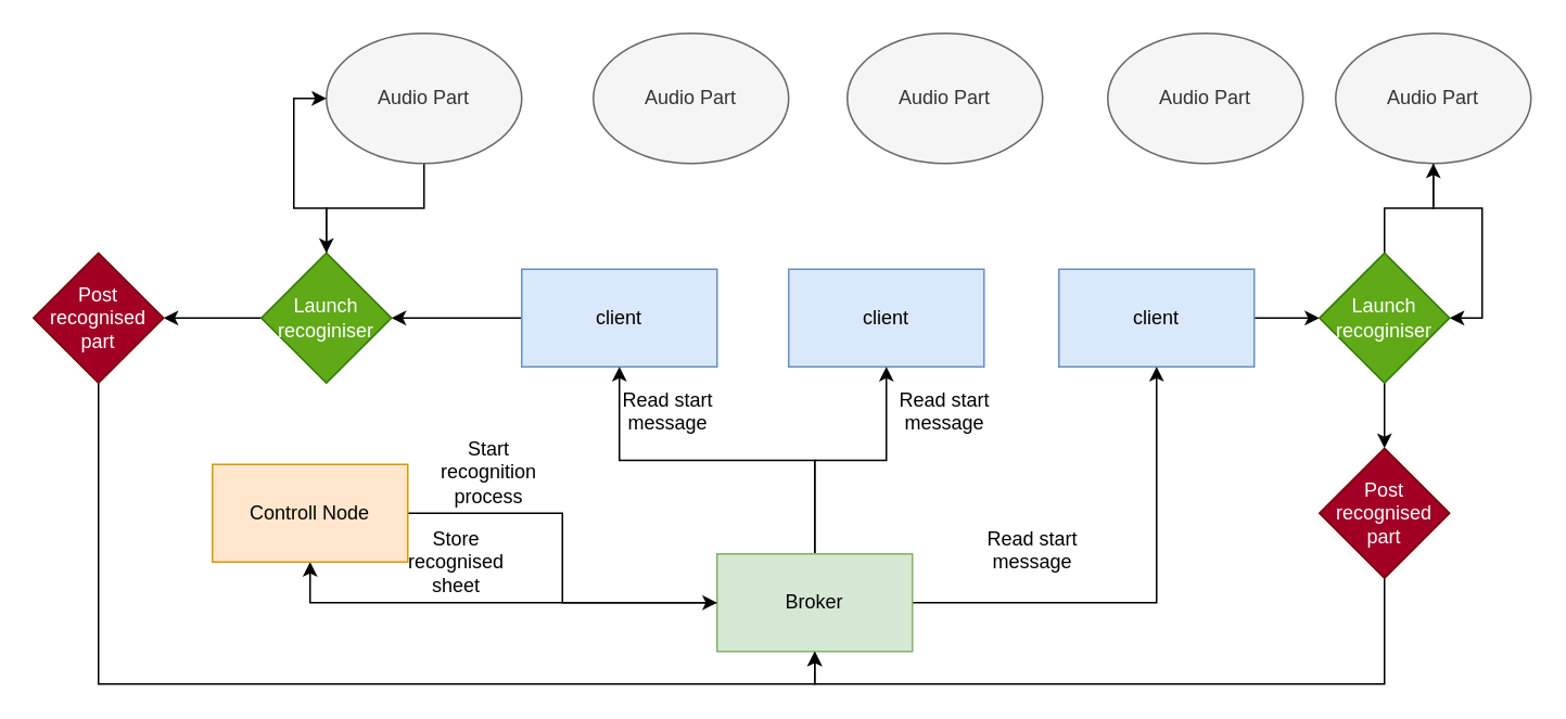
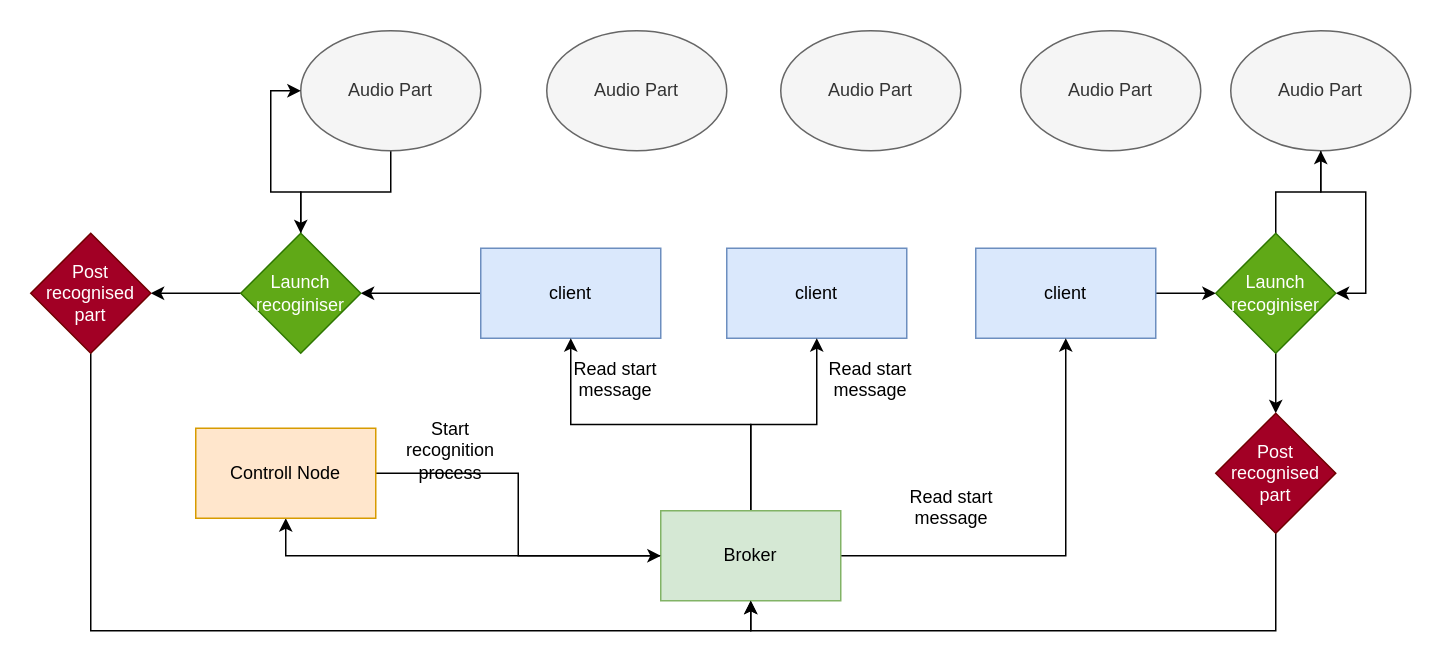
  <mxCell id="0" />
  <mxCell id="1" parent="0" />
  <mxCell id="2" style="edgeStyle=orthogonalEdgeStyle;rounded=0;orthogonalLoop=1;jettySize=auto;html=1;" parent="1" source="3" target="27" edge="1"><mxGeometry relative="1" as="geometry"><mxPoint x="250" y="195" as="targetPoint" /></mxGeometry></mxCell>
  <mxCell id="3" value="client" style="rounded=0;whiteSpace=wrap;html=1;fillColor=#dae8fc;strokeColor=#6c8ebf;" parent="1" vertex="1"><mxGeometry x="320" y="165" width="120" height="60" as="geometry" /></mxCell>
  <mxCell id="4" style="edgeStyle=orthogonalEdgeStyle;rounded=0;orthogonalLoop=1;jettySize=auto;html=1;entryX=0;entryY=0.5;entryDx=0;entryDy=0;" parent="1" source="5" target="30" edge="1"><mxGeometry relative="1" as="geometry" /></mxCell>
  <mxCell id="5" value="client" style="rounded=0;whiteSpace=wrap;html=1;fillColor=#dae8fc;strokeColor=#6c8ebf;" parent="1" vertex="1"><mxGeometry x="650" y="165" width="120" height="60" as="geometry" /></mxCell>
  <mxCell id="6" value="client" style="rounded=0;whiteSpace=wrap;html=1;fillColor=#dae8fc;strokeColor=#6c8ebf;" parent="1" vertex="1"><mxGeometry x="484" y="165" width="120" height="60" as="geometry" /></mxCell>
  <mxCell id="7" style="edgeStyle=orthogonalEdgeStyle;rounded=0;orthogonalLoop=1;jettySize=auto;html=1;" parent="1" source="11" target="3" edge="1"><mxGeometry relative="1" as="geometry" /></mxCell>
  <mxCell id="8" style="edgeStyle=orthogonalEdgeStyle;rounded=0;orthogonalLoop=1;jettySize=auto;html=1;entryX=0.5;entryY=1;entryDx=0;entryDy=0;" parent="1" source="11" target="6" edge="1"><mxGeometry relative="1" as="geometry" /></mxCell>
  <mxCell id="9" style="edgeStyle=orthogonalEdgeStyle;rounded=0;orthogonalLoop=1;jettySize=auto;html=1;" parent="1" source="11" target="5" edge="1"><mxGeometry relative="1" as="geometry" /></mxCell>
  <mxCell id="10" style="edgeStyle=orthogonalEdgeStyle;rounded=0;orthogonalLoop=1;jettySize=auto;html=1;entryX=0.5;entryY=1;entryDx=0;entryDy=0;" edge="1" parent="1" source="11" target="13"><mxGeometry relative="1" as="geometry" /></mxCell>
  <mxCell id="11" value="Broker" style="rounded=0;whiteSpace=wrap;html=1;fillColor=#d5e8d4;strokeColor=#82b366;" parent="1" vertex="1"><mxGeometry x="440" y="340" width="120" height="60" as="geometry" /></mxCell>
  <mxCell id="12" style="edgeStyle=orthogonalEdgeStyle;rounded=0;orthogonalLoop=1;jettySize=auto;html=1;entryX=0;entryY=0.5;entryDx=0;entryDy=0;" parent="1" source="13" target="11" edge="1"><mxGeometry relative="1" as="geometry" /></mxCell>
  <mxCell id="13" value="Controll Node" style="rounded=0;whiteSpace=wrap;html=1;fillColor=#ffe6cc;strokeColor=#d79b00;" parent="1" vertex="1"><mxGeometry x="130" y="285" width="120" height="60" as="geometry" /></mxCell>
  <mxCell id="14" style="edgeStyle=orthogonalEdgeStyle;rounded=0;orthogonalLoop=1;jettySize=auto;html=1;entryX=0.5;entryY=0;entryDx=0;entryDy=0;" parent="1" source="15" target="27" edge="1"><mxGeometry relative="1" as="geometry" /></mxCell>
  <mxCell id="15" value="Audio Part" style="ellipse;whiteSpace=wrap;html=1;fillColor=#f5f5f5;fontColor=#333333;strokeColor=#666666;" parent="1" vertex="1"><mxGeometry x="200" y="20" width="120" height="80" as="geometry" /></mxCell>
  <mxCell id="16" value="Audio Part" style="ellipse;whiteSpace=wrap;html=1;fillColor=#f5f5f5;fontColor=#333333;strokeColor=#666666;" parent="1" vertex="1"><mxGeometry x="364" y="20" width="120" height="80" as="geometry" /></mxCell>
  <mxCell id="17" value="Audio Part" style="ellipse;whiteSpace=wrap;html=1;fillColor=#f5f5f5;fontColor=#333333;strokeColor=#666666;" parent="1" vertex="1"><mxGeometry x="520" y="20" width="120" height="80" as="geometry" /></mxCell>
  <mxCell id="18" value="Audio Part" style="ellipse;whiteSpace=wrap;html=1;fillColor=#f5f5f5;fontColor=#333333;strokeColor=#666666;" parent="1" vertex="1"><mxGeometry x="680" y="20" width="120" height="80" as="geometry" /></mxCell>
  <mxCell id="19" style="edgeStyle=orthogonalEdgeStyle;rounded=0;orthogonalLoop=1;jettySize=auto;html=1;entryX=1;entryY=0.5;entryDx=0;entryDy=0;" parent="1" source="20" target="30" edge="1"><mxGeometry relative="1" as="geometry" /></mxCell>
  <mxCell id="20" value="Audio Part" style="ellipse;whiteSpace=wrap;html=1;fillColor=#f5f5f5;fontColor=#333333;strokeColor=#666666;" parent="1" vertex="1"><mxGeometry x="820" y="20" width="120" height="80" as="geometry" /></mxCell>
- <mxCell id="21" value="Start recognition process" style="text;html=1;align=center;verticalAlign=middle;whiteSpace=wrap;rounded=0;" parent="1" vertex="1"><mxGeometry x="270" y="275" width="60" height="30" as="geometry" /></mxCell>
+ <mxCell id="21" value="Start recognition process" style="text;html=1;align=center;verticalAlign=middle;whiteSpace=wrap;rounded=0;" parent="1" vertex="1"><mxGeometry x="270" y="285" width="60" height="30" as="geometry" /></mxCell>
  <mxCell id="22" value="Read start message&lt;div&gt;&lt;br&gt;&lt;/div&gt;" style="text;html=1;align=center;verticalAlign=middle;whiteSpace=wrap;rounded=0;" parent="1" vertex="1"><mxGeometry x="604" y="330" width="60" height="30" as="geometry" /></mxCell>
  <mxCell id="23" value="Read start message&lt;div&gt;&lt;br&gt;&lt;/div&gt;" style="text;html=1;align=center;verticalAlign=middle;whiteSpace=wrap;rounded=0;" parent="1" vertex="1"><mxGeometry x="550" y="245" width="60" height="30" as="geometry" /></mxCell>
  <mxCell id="24" value="Read start message&lt;div&gt;&lt;br&gt;&lt;/div&gt;" style="text;html=1;align=center;verticalAlign=middle;whiteSpace=wrap;rounded=0;" parent="1" vertex="1"><mxGeometry x="380" y="245" width="60" height="30" as="geometry" /></mxCell>
  <mxCell id="25" style="edgeStyle=orthogonalEdgeStyle;rounded=0;orthogonalLoop=1;jettySize=auto;html=1;entryX=0;entryY=0.5;entryDx=0;entryDy=0;" parent="1" source="27" target="15" edge="1"><mxGeometry relative="1" as="geometry" /></mxCell>
  <mxCell id="26" style="edgeStyle=orthogonalEdgeStyle;rounded=0;orthogonalLoop=1;jettySize=auto;html=1;entryX=1;entryY=0.5;entryDx=0;entryDy=0;" parent="1" source="27" target="34" edge="1"><mxGeometry relative="1" as="geometry" /></mxCell>
  <mxCell id="27" value="Launch recoginiser" style="rhombus;whiteSpace=wrap;html=1;fillColor=#60a917;fontColor=#ffffff;strokeColor=#2D7600;" parent="1" vertex="1"><mxGeometry x="160" y="155" width="80" height="80" as="geometry" /></mxCell>
  <mxCell id="28" style="edgeStyle=orthogonalEdgeStyle;rounded=0;orthogonalLoop=1;jettySize=auto;html=1;" parent="1" source="30" target="20" edge="1"><mxGeometry relative="1" as="geometry" /></mxCell>
  <mxCell id="29" style="edgeStyle=orthogonalEdgeStyle;rounded=0;orthogonalLoop=1;jettySize=auto;html=1;entryX=0.5;entryY=0;entryDx=0;entryDy=0;" parent="1" source="30" target="32" edge="1"><mxGeometry relative="1" as="geometry" /></mxCell>
  <mxCell id="30" value="Launch recoginiser" style="rhombus;whiteSpace=wrap;html=1;fillColor=#60a917;fontColor=#ffffff;strokeColor=#2D7600;" parent="1" vertex="1"><mxGeometry x="810" y="155" width="80" height="80" as="geometry" /></mxCell>
  <mxCell id="31" style="edgeStyle=orthogonalEdgeStyle;rounded=0;orthogonalLoop=1;jettySize=auto;html=1;entryX=0.5;entryY=1;entryDx=0;entryDy=0;" parent="1" source="32" target="11" edge="1"><mxGeometry relative="1" as="geometry"><Array as="points"><mxPoint x="850" y="420" /><mxPoint x="500" y="420" /></Array></mxGeometry></mxCell>
  <mxCell id="32" value="Post recognised part" style="rhombus;whiteSpace=wrap;html=1;fillColor=#a20025;fontColor=#ffffff;strokeColor=#6F0000;" parent="1" vertex="1"><mxGeometry x="810" y="275" width="80" height="80" as="geometry" /></mxCell>
  <mxCell id="33" style="edgeStyle=orthogonalEdgeStyle;rounded=0;orthogonalLoop=1;jettySize=auto;html=1;entryX=0.5;entryY=1;entryDx=0;entryDy=0;" parent="1" source="34" target="11" edge="1"><mxGeometry relative="1" as="geometry"><Array as="points"><mxPoint x="60" y="420" /><mxPoint x="500" y="420" /></Array></mxGeometry></mxCell>
  <mxCell id="34" value="Post recognised part" style="rhombus;whiteSpace=wrap;html=1;fillColor=#a20025;fontColor=#ffffff;strokeColor=#6F0000;" parent="1" vertex="1"><mxGeometry x="20" y="155" width="80" height="80" as="geometry" /></mxCell>
- <mxCell id="35" value="Store recognised sheet" style="text;html=1;align=center;verticalAlign=middle;whiteSpace=wrap;rounded=0;" vertex="1" parent="1"><mxGeometry x="250" y="330" width="60" height="30" as="geometry" /></mxCell>
